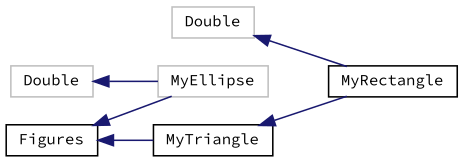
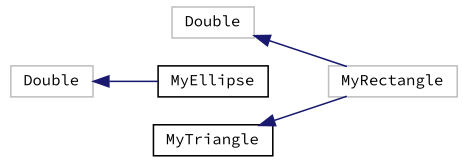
  digraph {
    fontname="Source Code Pro"
    rankdir=LR
    node [color=black fillcolor=white fontname="Source Code Pro" fontsize=10 shape=record style=filled]
    edge [color=midnightblue dir=back fontname="Source Code Pro" fontsize=10 labelfontname=Helvetica labelfontsize=10 style=solid]
    n1 [color=grey75 height=0.2 label=Double width=0.4]
-   n2 [height=0.2 label=MyRectangle width=0.4]
+   n2 [color=grey75 height=0.2 label=MyRectangle width=0.4]
    n3 [color=grey75 height=0.2 label=Double width=0.4]
-   n4 [color=grey75 height=0.2 label=MyEllipse width=0.4]
-   n5 [height=0.2 label=Figures width=0.4]
+   n4 [height=0.2 label=MyEllipse width=0.4]
    n6 [height=0.2 label=MyTriangle width=0.4]
    n1 -> n2
    n3 -> n4
-   n5 -> n4
-   n5 -> n6
    n6 -> n2
  }
